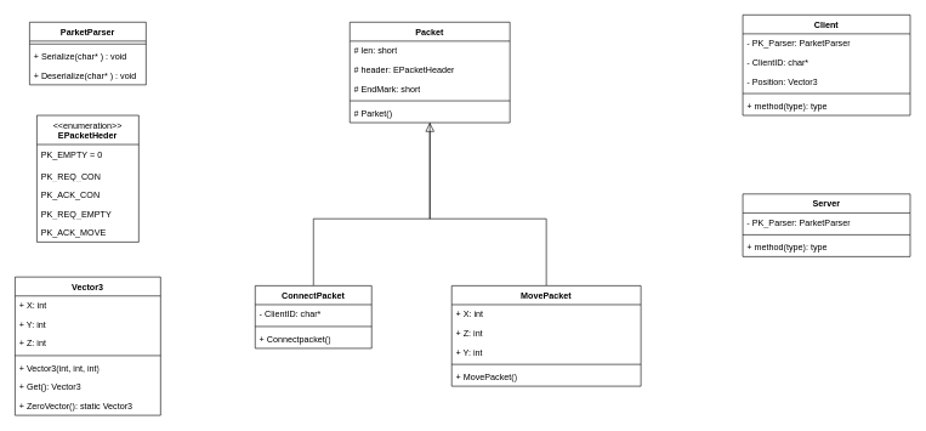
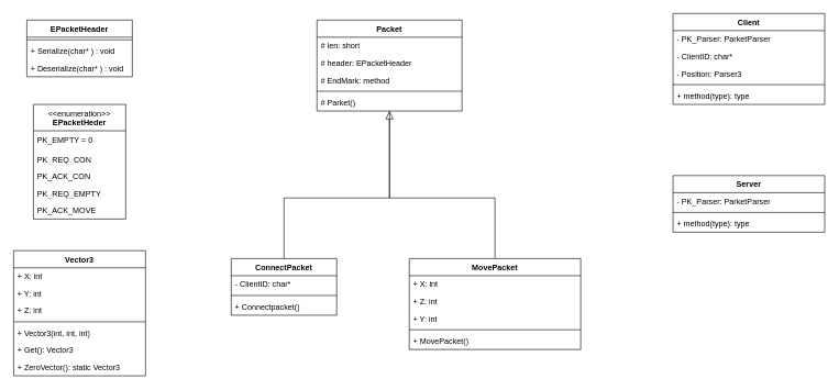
  <mxCell id="0" />
  <mxCell id="1" parent="0" />
  <mxCell id="2" value="Packet" style="swimlane;fontStyle=1;align=center;verticalAlign=top;childLayout=stackLayout;horizontal=1;startSize=26;horizontalStack=0;resizeParent=1;resizeParentMax=0;resizeLast=0;collapsible=1;marginBottom=0;whiteSpace=wrap;html=1;" vertex="1" parent="1"><mxGeometry x="480" y="30" width="220" height="138" as="geometry" /></mxCell>
  <mxCell id="3" value="# len: short" style="text;strokeColor=none;fillColor=none;align=left;verticalAlign=top;spacingLeft=4;spacingRight=4;overflow=hidden;rotatable=0;points=[[0,0.5],[1,0.5]];portConstraint=eastwest;whiteSpace=wrap;html=1;" vertex="1" parent="2"><mxGeometry y="26" width="220" height="26" as="geometry" /></mxCell>
  <mxCell id="4" value="# header: EPacketHeader" style="text;strokeColor=none;fillColor=none;align=left;verticalAlign=top;spacingLeft=4;spacingRight=4;overflow=hidden;rotatable=0;points=[[0,0.5],[1,0.5]];portConstraint=eastwest;whiteSpace=wrap;html=1;" vertex="1" parent="2"><mxGeometry y="52" width="220" height="26" as="geometry" /></mxCell>
- <mxCell id="5" value="# EndMark: short" style="text;strokeColor=none;fillColor=none;align=left;verticalAlign=top;spacingLeft=4;spacingRight=4;overflow=hidden;rotatable=0;points=[[0,0.5],[1,0.5]];portConstraint=eastwest;whiteSpace=wrap;html=1;" vertex="1" parent="2"><mxGeometry y="78" width="220" height="26" as="geometry" /></mxCell>
+ <mxCell id="5" value="# EndMark: method" style="text;strokeColor=none;fillColor=none;align=left;verticalAlign=top;spacingLeft=4;spacingRight=4;overflow=hidden;rotatable=0;points=[[0,0.5],[1,0.5]];portConstraint=eastwest;whiteSpace=wrap;html=1;" vertex="1" parent="2"><mxGeometry y="78" width="220" height="26" as="geometry" /></mxCell>
  <mxCell id="6" value="" style="line;strokeWidth=1;fillColor=none;align=left;verticalAlign=middle;spacingTop=-1;spacingLeft=3;spacingRight=3;rotatable=0;labelPosition=right;points=[];portConstraint=eastwest;strokeColor=inherit;" vertex="1" parent="2"><mxGeometry y="104" width="220" height="8" as="geometry" /></mxCell>
  <mxCell id="7" value="# Parket()" style="text;strokeColor=none;fillColor=none;align=left;verticalAlign=top;spacingLeft=4;spacingRight=4;overflow=hidden;rotatable=0;points=[[0,0.5],[1,0.5]];portConstraint=eastwest;whiteSpace=wrap;html=1;" vertex="1" parent="2"><mxGeometry y="112" width="220" height="26" as="geometry" /></mxCell>
  <mxCell id="8" value="Vector3" style="swimlane;fontStyle=1;align=center;verticalAlign=top;childLayout=stackLayout;horizontal=1;startSize=26;horizontalStack=0;resizeParent=1;resizeParentMax=0;resizeLast=0;collapsible=1;marginBottom=0;whiteSpace=wrap;html=1;" vertex="1" parent="1"><mxGeometry x="20" y="380" width="200" height="190" as="geometry" /></mxCell>
  <mxCell id="9" value="+ X: int" style="text;strokeColor=none;fillColor=none;align=left;verticalAlign=top;spacingLeft=4;spacingRight=4;overflow=hidden;rotatable=0;points=[[0,0.5],[1,0.5]];portConstraint=eastwest;whiteSpace=wrap;html=1;" vertex="1" parent="8"><mxGeometry y="26" width="200" height="26" as="geometry" /></mxCell>
  <mxCell id="10" value="+ Y: int" style="text;strokeColor=none;fillColor=none;align=left;verticalAlign=top;spacingLeft=4;spacingRight=4;overflow=hidden;rotatable=0;points=[[0,0.5],[1,0.5]];portConstraint=eastwest;whiteSpace=wrap;html=1;" vertex="1" parent="8"><mxGeometry y="52" width="200" height="26" as="geometry" /></mxCell>
  <mxCell id="11" value="+ Z: int" style="text;strokeColor=none;fillColor=none;align=left;verticalAlign=top;spacingLeft=4;spacingRight=4;overflow=hidden;rotatable=0;points=[[0,0.5],[1,0.5]];portConstraint=eastwest;whiteSpace=wrap;html=1;" vertex="1" parent="8"><mxGeometry y="78" width="200" height="26" as="geometry" /></mxCell>
  <mxCell id="12" value="" style="line;strokeWidth=1;fillColor=none;align=left;verticalAlign=middle;spacingTop=-1;spacingLeft=3;spacingRight=3;rotatable=0;labelPosition=right;points=[];portConstraint=eastwest;strokeColor=inherit;" vertex="1" parent="8"><mxGeometry y="104" width="200" height="8" as="geometry" /></mxCell>
  <mxCell id="13" value="+ Vector3(int, int, int)" style="text;strokeColor=none;fillColor=none;align=left;verticalAlign=top;spacingLeft=4;spacingRight=4;overflow=hidden;rotatable=0;points=[[0,0.5],[1,0.5]];portConstraint=eastwest;whiteSpace=wrap;html=1;" vertex="1" parent="8"><mxGeometry y="112" width="200" height="26" as="geometry" /></mxCell>
  <mxCell id="14" value="+ Get(): Vector3" style="text;strokeColor=none;fillColor=none;align=left;verticalAlign=top;spacingLeft=4;spacingRight=4;overflow=hidden;rotatable=0;points=[[0,0.5],[1,0.5]];portConstraint=eastwest;whiteSpace=wrap;html=1;" vertex="1" parent="8"><mxGeometry y="138" width="200" height="26" as="geometry" /></mxCell>
  <mxCell id="15" value="+ ZeroVector(): static Vector3" style="text;strokeColor=none;fillColor=none;align=left;verticalAlign=top;spacingLeft=4;spacingRight=4;overflow=hidden;rotatable=0;points=[[0,0.5],[1,0.5]];portConstraint=eastwest;whiteSpace=wrap;html=1;" vertex="1" parent="8"><mxGeometry y="164" width="200" height="26" as="geometry" /></mxCell>
- <mxCell id="16" value="ParketParser" style="swimlane;fontStyle=1;align=center;verticalAlign=top;childLayout=stackLayout;horizontal=1;startSize=26;horizontalStack=0;resizeParent=1;resizeParentMax=0;resizeLast=0;collapsible=1;marginBottom=0;whiteSpace=wrap;html=1;" vertex="1" parent="1"><mxGeometry x="40" y="30" width="160" height="86" as="geometry" /></mxCell>
+ <mxCell id="16" value="EPacketHeader" style="swimlane;fontStyle=1;align=center;verticalAlign=top;childLayout=stackLayout;horizontal=1;startSize=26;horizontalStack=0;resizeParent=1;resizeParentMax=0;resizeLast=0;collapsible=1;marginBottom=0;whiteSpace=wrap;html=1;" vertex="1" parent="1"><mxGeometry x="40" y="30" width="160" height="86" as="geometry" /></mxCell>
  <mxCell id="17" value="" style="line;strokeWidth=1;fillColor=none;align=left;verticalAlign=middle;spacingTop=-1;spacingLeft=3;spacingRight=3;rotatable=0;labelPosition=right;points=[];portConstraint=eastwest;strokeColor=inherit;" vertex="1" parent="16"><mxGeometry y="26" width="160" height="8" as="geometry" /></mxCell>
  <mxCell id="18" value="&lt;span style=&quot;font-style: normal;&quot;&gt;+ Serialize(char* ) : void&lt;/span&gt;" style="text;strokeColor=none;fillColor=none;align=left;verticalAlign=top;spacingLeft=4;spacingRight=4;overflow=hidden;rotatable=0;points=[[0,0.5],[1,0.5]];portConstraint=eastwest;whiteSpace=wrap;html=1;fontStyle=2" vertex="1" parent="16"><mxGeometry y="34" width="160" height="26" as="geometry" /></mxCell>
  <mxCell id="19" value="+ Deserialize(char* ) : void" style="text;strokeColor=none;fillColor=none;align=left;verticalAlign=top;spacingLeft=4;spacingRight=4;overflow=hidden;rotatable=0;points=[[0,0.5],[1,0.5]];portConstraint=eastwest;whiteSpace=wrap;html=1;" vertex="1" parent="16"><mxGeometry y="60" width="160" height="26" as="geometry" /></mxCell>
  <mxCell id="20" style="edgeStyle=orthogonalEdgeStyle;rounded=0;orthogonalLoop=1;jettySize=auto;html=1;endArrow=block;endFill=0;endSize=10;strokeWidth=1;" edge="1" parent="1" source="21" target="2"><mxGeometry relative="1" as="geometry"><Array as="points"><mxPoint x="430" y="300" /><mxPoint x="590" y="300" /></Array></mxGeometry></mxCell>
  <mxCell id="21" value="ConnectPacket" style="swimlane;fontStyle=1;align=center;verticalAlign=top;childLayout=stackLayout;horizontal=1;startSize=26;horizontalStack=0;resizeParent=1;resizeParentMax=0;resizeLast=0;collapsible=1;marginBottom=0;whiteSpace=wrap;html=1;" vertex="1" parent="1"><mxGeometry x="350" y="392" width="160" height="86" as="geometry" /></mxCell>
  <mxCell id="22" value="- ClientID: char*" style="text;strokeColor=none;fillColor=none;align=left;verticalAlign=top;spacingLeft=4;spacingRight=4;overflow=hidden;rotatable=0;points=[[0,0.5],[1,0.5]];portConstraint=eastwest;whiteSpace=wrap;html=1;" vertex="1" parent="21"><mxGeometry y="26" width="160" height="26" as="geometry" /></mxCell>
  <mxCell id="23" value="" style="line;strokeWidth=1;fillColor=none;align=left;verticalAlign=middle;spacingTop=-1;spacingLeft=3;spacingRight=3;rotatable=0;labelPosition=right;points=[];portConstraint=eastwest;strokeColor=inherit;" vertex="1" parent="21"><mxGeometry y="52" width="160" height="8" as="geometry" /></mxCell>
  <mxCell id="24" value="+ Connectpacket()" style="text;strokeColor=none;fillColor=none;align=left;verticalAlign=top;spacingLeft=4;spacingRight=4;overflow=hidden;rotatable=0;points=[[0,0.5],[1,0.5]];portConstraint=eastwest;whiteSpace=wrap;html=1;" vertex="1" parent="21"><mxGeometry y="60" width="160" height="26" as="geometry" /></mxCell>
  <mxCell id="25" style="edgeStyle=orthogonalEdgeStyle;rounded=0;orthogonalLoop=1;jettySize=auto;html=1;strokeWidth=1;endSize=10;endArrow=none;endFill=0;" edge="1" parent="1" source="26" target="2"><mxGeometry relative="1" as="geometry"><Array as="points"><mxPoint x="750" y="300" /><mxPoint x="590" y="300" /></Array></mxGeometry></mxCell>
  <mxCell id="26" value="MovePacket" style="swimlane;fontStyle=1;align=center;verticalAlign=top;childLayout=stackLayout;horizontal=1;startSize=26;horizontalStack=0;resizeParent=1;resizeParentMax=0;resizeLast=0;collapsible=1;marginBottom=0;whiteSpace=wrap;html=1;" vertex="1" parent="1"><mxGeometry x="620" y="392" width="260" height="138" as="geometry" /></mxCell>
  <mxCell id="27" value="+ X: int" style="text;strokeColor=none;fillColor=none;align=left;verticalAlign=top;spacingLeft=4;spacingRight=4;overflow=hidden;rotatable=0;points=[[0,0.5],[1,0.5]];portConstraint=eastwest;whiteSpace=wrap;html=1;" vertex="1" parent="26"><mxGeometry y="26" width="260" height="26" as="geometry" /></mxCell>
  <mxCell id="28" value="+ Z: int" style="text;strokeColor=none;fillColor=none;align=left;verticalAlign=top;spacingLeft=4;spacingRight=4;overflow=hidden;rotatable=0;points=[[0,0.5],[1,0.5]];portConstraint=eastwest;whiteSpace=wrap;html=1;" vertex="1" parent="26"><mxGeometry y="52" width="260" height="26" as="geometry" /></mxCell>
  <mxCell id="29" value="+ Y: int" style="text;strokeColor=none;fillColor=none;align=left;verticalAlign=top;spacingLeft=4;spacingRight=4;overflow=hidden;rotatable=0;points=[[0,0.5],[1,0.5]];portConstraint=eastwest;whiteSpace=wrap;html=1;" vertex="1" parent="26"><mxGeometry y="78" width="260" height="26" as="geometry" /></mxCell>
  <mxCell id="30" value="" style="line;strokeWidth=1;fillColor=none;align=left;verticalAlign=middle;spacingTop=-1;spacingLeft=3;spacingRight=3;rotatable=0;labelPosition=right;points=[];portConstraint=eastwest;strokeColor=inherit;" vertex="1" parent="26"><mxGeometry y="104" width="260" height="8" as="geometry" /></mxCell>
  <mxCell id="31" value="+ MovePacket()" style="text;strokeColor=none;fillColor=none;align=left;verticalAlign=top;spacingLeft=4;spacingRight=4;overflow=hidden;rotatable=0;points=[[0,0.5],[1,0.5]];portConstraint=eastwest;whiteSpace=wrap;html=1;" vertex="1" parent="26"><mxGeometry y="112" width="260" height="26" as="geometry" /></mxCell>
  <mxCell id="32" value="&amp;lt;&amp;lt;enumeration&amp;gt;&amp;gt;&lt;br&gt;&lt;b&gt;EPacketHeder&lt;/b&gt;" style="swimlane;fontStyle=0;align=center;verticalAlign=top;childLayout=stackLayout;horizontal=1;startSize=40;horizontalStack=0;resizeParent=1;resizeParentMax=0;resizeLast=0;collapsible=0;marginBottom=0;html=1;whiteSpace=wrap;" vertex="1" parent="1"><mxGeometry x="50" y="158" width="140" height="174" as="geometry" /></mxCell>
  <mxCell id="33" value="PK_EMPTY = 0" style="text;html=1;strokeColor=none;fillColor=none;align=left;verticalAlign=middle;spacingLeft=4;spacingRight=4;overflow=hidden;rotatable=0;points=[[0,0.5],[1,0.5]];portConstraint=eastwest;whiteSpace=wrap;" vertex="1" parent="32"><mxGeometry y="40" width="140" height="30" as="geometry" /></mxCell>
  <mxCell id="34" value="PK_REQ_CON" style="text;strokeColor=none;fillColor=none;align=left;verticalAlign=top;spacingLeft=4;spacingRight=4;overflow=hidden;rotatable=0;points=[[0,0.5],[1,0.5]];portConstraint=eastwest;whiteSpace=wrap;html=1;" vertex="1" parent="32"><mxGeometry y="70" width="140" height="26" as="geometry" /></mxCell>
  <mxCell id="35" value="PK_ACK_CON" style="text;strokeColor=none;fillColor=none;align=left;verticalAlign=top;spacingLeft=4;spacingRight=4;overflow=hidden;rotatable=0;points=[[0,0.5],[1,0.5]];portConstraint=eastwest;whiteSpace=wrap;html=1;" vertex="1" parent="32"><mxGeometry y="96" width="140" height="26" as="geometry" /></mxCell>
  <mxCell id="36" value="PK_REQ_EMPTY" style="text;strokeColor=none;fillColor=none;align=left;verticalAlign=top;spacingLeft=4;spacingRight=4;overflow=hidden;rotatable=0;points=[[0,0.5],[1,0.5]];portConstraint=eastwest;whiteSpace=wrap;html=1;" vertex="1" parent="32"><mxGeometry y="122" width="140" height="26" as="geometry" /></mxCell>
  <mxCell id="37" value="PK_ACK_MOVE" style="text;strokeColor=none;fillColor=none;align=left;verticalAlign=top;spacingLeft=4;spacingRight=4;overflow=hidden;rotatable=0;points=[[0,0.5],[1,0.5]];portConstraint=eastwest;whiteSpace=wrap;html=1;" vertex="1" parent="32"><mxGeometry y="148" width="140" height="26" as="geometry" /></mxCell>
  <mxCell id="38" value="Client" style="swimlane;fontStyle=1;align=center;verticalAlign=top;childLayout=stackLayout;horizontal=1;startSize=26;horizontalStack=0;resizeParent=1;resizeParentMax=0;resizeLast=0;collapsible=1;marginBottom=0;whiteSpace=wrap;html=1;" vertex="1" parent="1"><mxGeometry x="1020" y="20" width="230" height="138" as="geometry" /></mxCell>
  <mxCell id="39" value="- PK_Parser:&amp;nbsp;&lt;span style=&quot;text-align: center;&quot;&gt;ParketParser&lt;/span&gt;" style="text;strokeColor=none;fillColor=none;align=left;verticalAlign=top;spacingLeft=4;spacingRight=4;overflow=hidden;rotatable=0;points=[[0,0.5],[1,0.5]];portConstraint=eastwest;whiteSpace=wrap;html=1;" vertex="1" parent="38"><mxGeometry y="26" width="230" height="26" as="geometry" /></mxCell>
  <mxCell id="40" value="- ClientID: char*" style="text;strokeColor=none;fillColor=none;align=left;verticalAlign=top;spacingLeft=4;spacingRight=4;overflow=hidden;rotatable=0;points=[[0,0.5],[1,0.5]];portConstraint=eastwest;whiteSpace=wrap;html=1;" vertex="1" parent="38"><mxGeometry y="52" width="230" height="26" as="geometry" /></mxCell>
- <mxCell id="41" value="- Position: Vector3" style="text;strokeColor=none;fillColor=none;align=left;verticalAlign=top;spacingLeft=4;spacingRight=4;overflow=hidden;rotatable=0;points=[[0,0.5],[1,0.5]];portConstraint=eastwest;whiteSpace=wrap;html=1;" vertex="1" parent="38"><mxGeometry y="78" width="230" height="26" as="geometry" /></mxCell>
+ <mxCell id="41" value="- Position: Parser3" style="text;strokeColor=none;fillColor=none;align=left;verticalAlign=top;spacingLeft=4;spacingRight=4;overflow=hidden;rotatable=0;points=[[0,0.5],[1,0.5]];portConstraint=eastwest;whiteSpace=wrap;html=1;" vertex="1" parent="38"><mxGeometry y="78" width="230" height="26" as="geometry" /></mxCell>
  <mxCell id="42" value="" style="line;strokeWidth=1;fillColor=none;align=left;verticalAlign=middle;spacingTop=-1;spacingLeft=3;spacingRight=3;rotatable=0;labelPosition=right;points=[];portConstraint=eastwest;strokeColor=inherit;" vertex="1" parent="38"><mxGeometry y="104" width="230" height="8" as="geometry" /></mxCell>
  <mxCell id="43" value="+ method(type): type" style="text;strokeColor=none;fillColor=none;align=left;verticalAlign=top;spacingLeft=4;spacingRight=4;overflow=hidden;rotatable=0;points=[[0,0.5],[1,0.5]];portConstraint=eastwest;whiteSpace=wrap;html=1;" vertex="1" parent="38"><mxGeometry y="112" width="230" height="26" as="geometry" /></mxCell>
  <mxCell id="44" value="Server" style="swimlane;fontStyle=1;align=center;verticalAlign=top;childLayout=stackLayout;horizontal=1;startSize=26;horizontalStack=0;resizeParent=1;resizeParentMax=0;resizeLast=0;collapsible=1;marginBottom=0;whiteSpace=wrap;html=1;" vertex="1" parent="1"><mxGeometry x="1020" y="266" width="230" height="86" as="geometry" /></mxCell>
  <mxCell id="45" value="- PK_Parser:&amp;nbsp;&lt;span style=&quot;text-align: center;&quot;&gt;ParketParser&lt;/span&gt;" style="text;strokeColor=none;fillColor=none;align=left;verticalAlign=top;spacingLeft=4;spacingRight=4;overflow=hidden;rotatable=0;points=[[0,0.5],[1,0.5]];portConstraint=eastwest;whiteSpace=wrap;html=1;" vertex="1" parent="44"><mxGeometry y="26" width="230" height="26" as="geometry" /></mxCell>
  <mxCell id="46" value="" style="line;strokeWidth=1;fillColor=none;align=left;verticalAlign=middle;spacingTop=-1;spacingLeft=3;spacingRight=3;rotatable=0;labelPosition=right;points=[];portConstraint=eastwest;strokeColor=inherit;" vertex="1" parent="44"><mxGeometry y="52" width="230" height="8" as="geometry" /></mxCell>
  <mxCell id="47" value="+ method(type): type" style="text;strokeColor=none;fillColor=none;align=left;verticalAlign=top;spacingLeft=4;spacingRight=4;overflow=hidden;rotatable=0;points=[[0,0.5],[1,0.5]];portConstraint=eastwest;whiteSpace=wrap;html=1;" vertex="1" parent="44"><mxGeometry y="60" width="230" height="26" as="geometry" /></mxCell>
